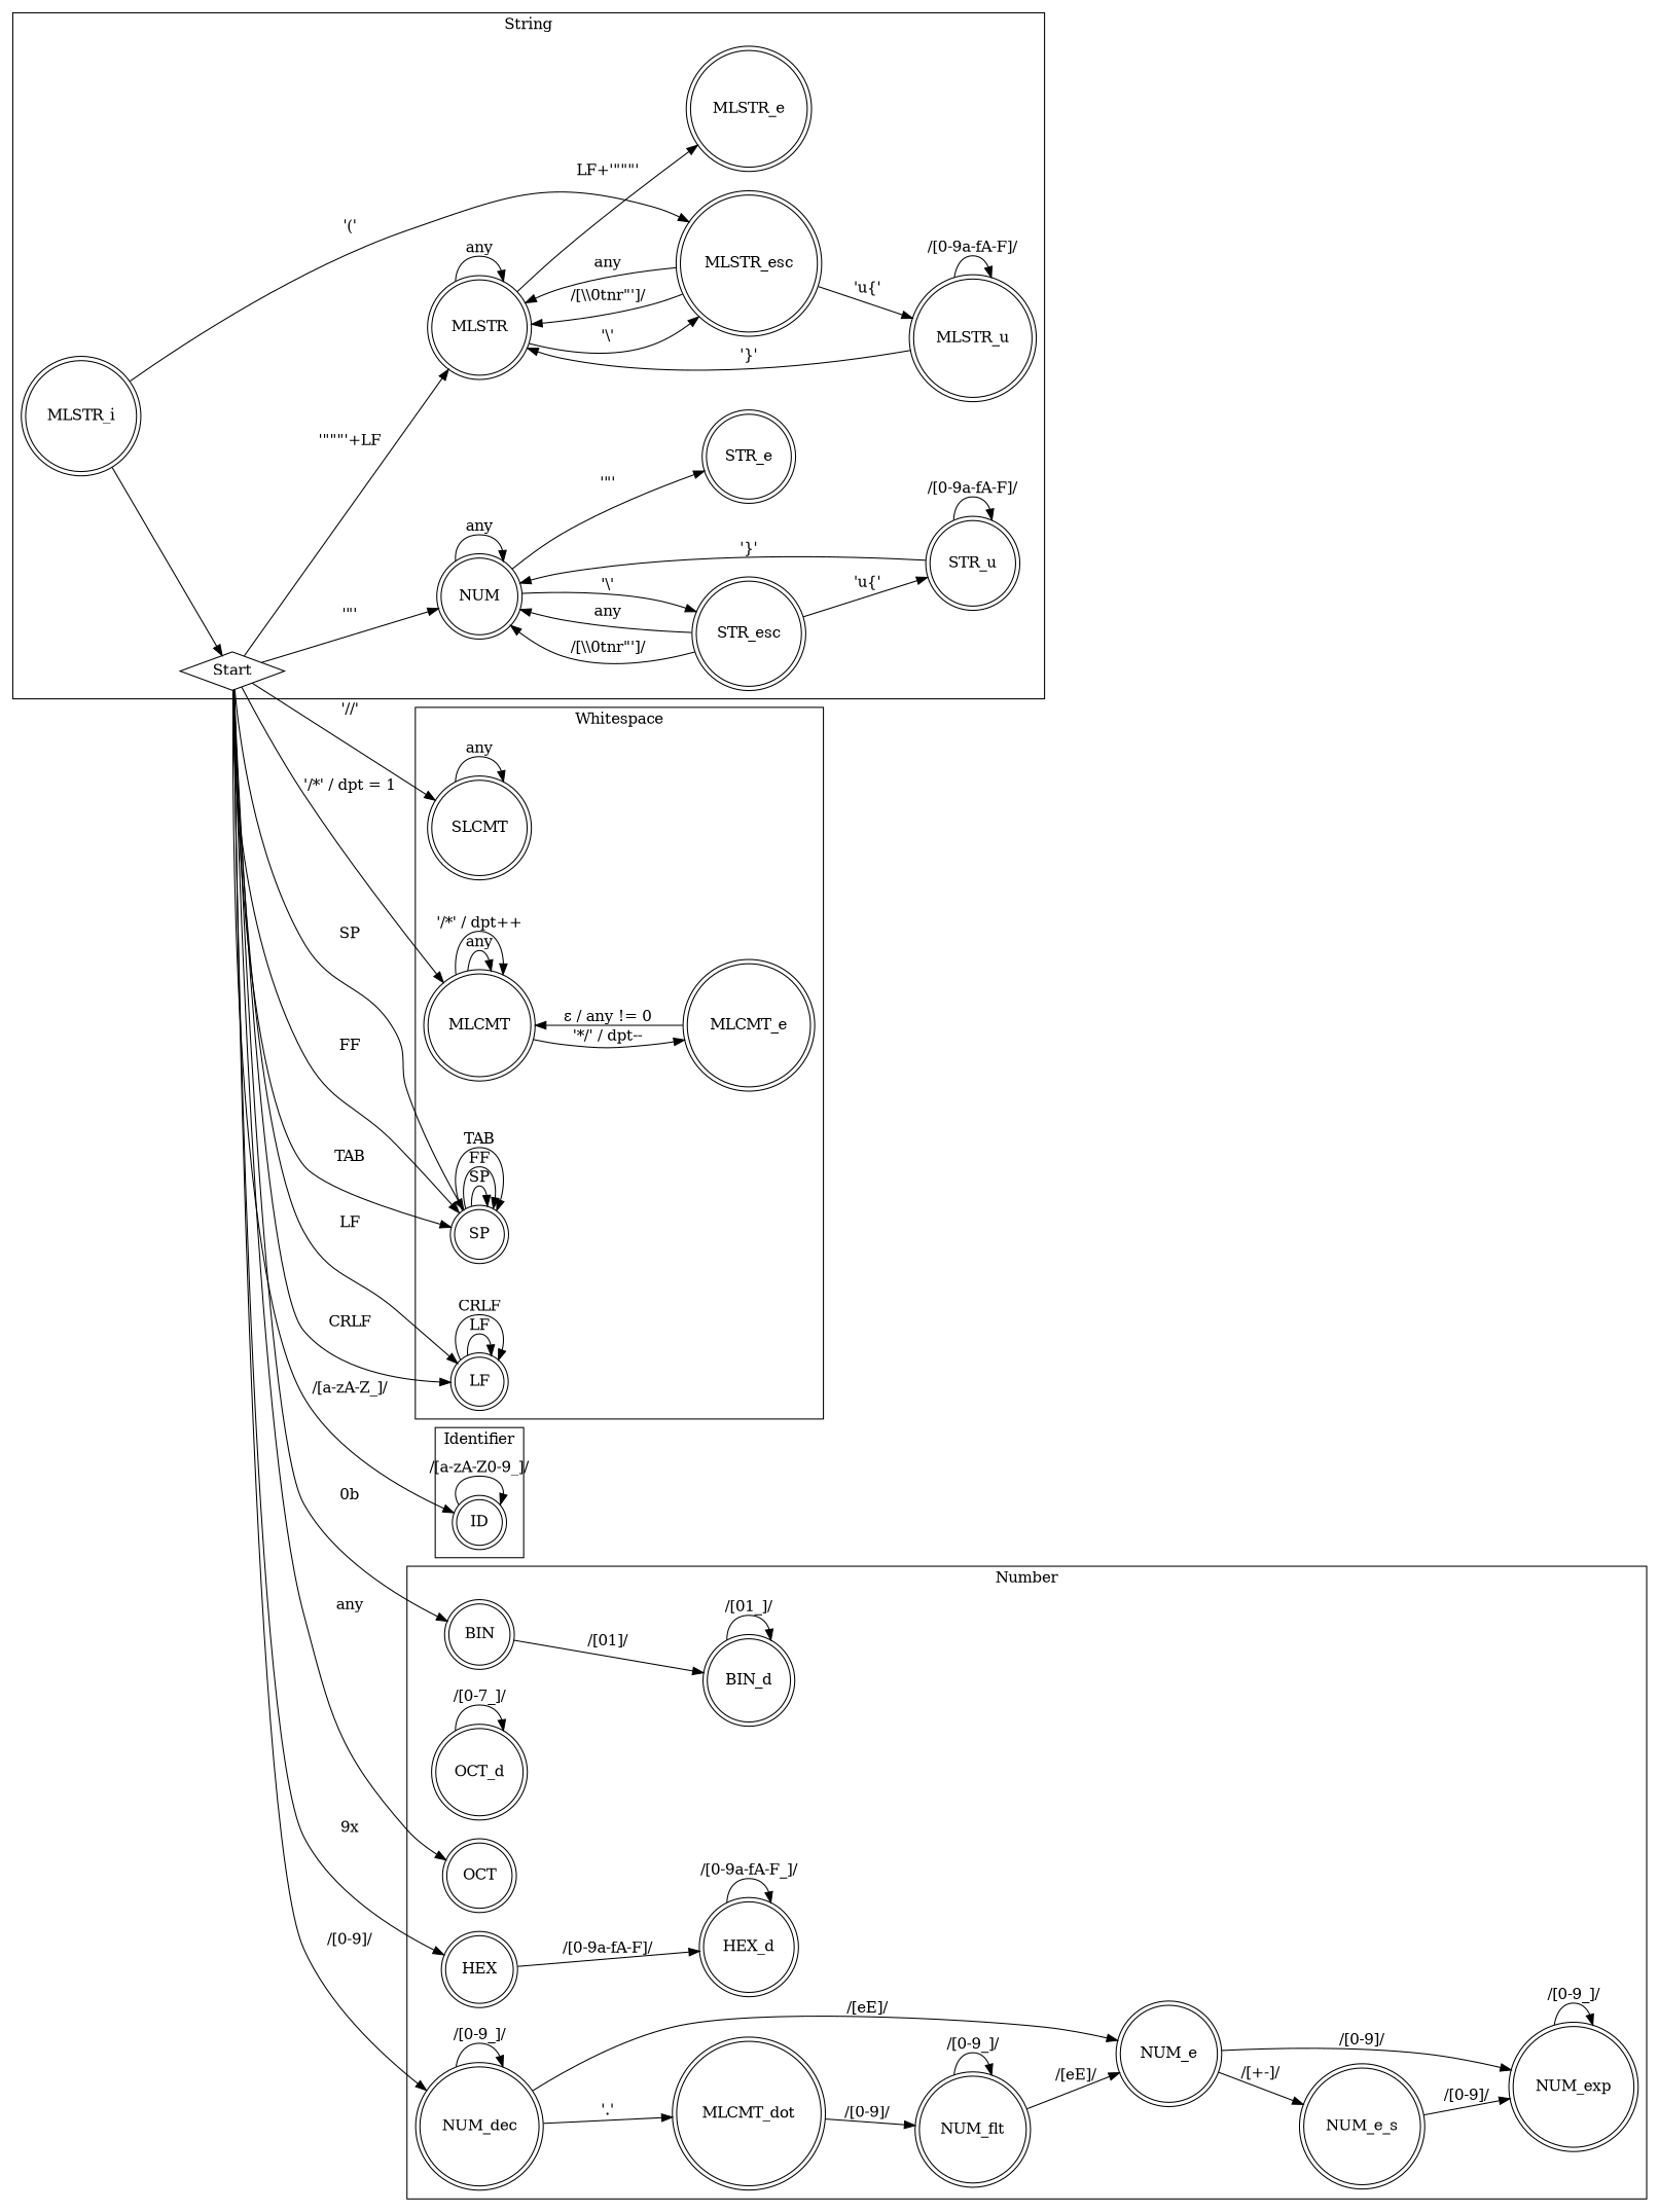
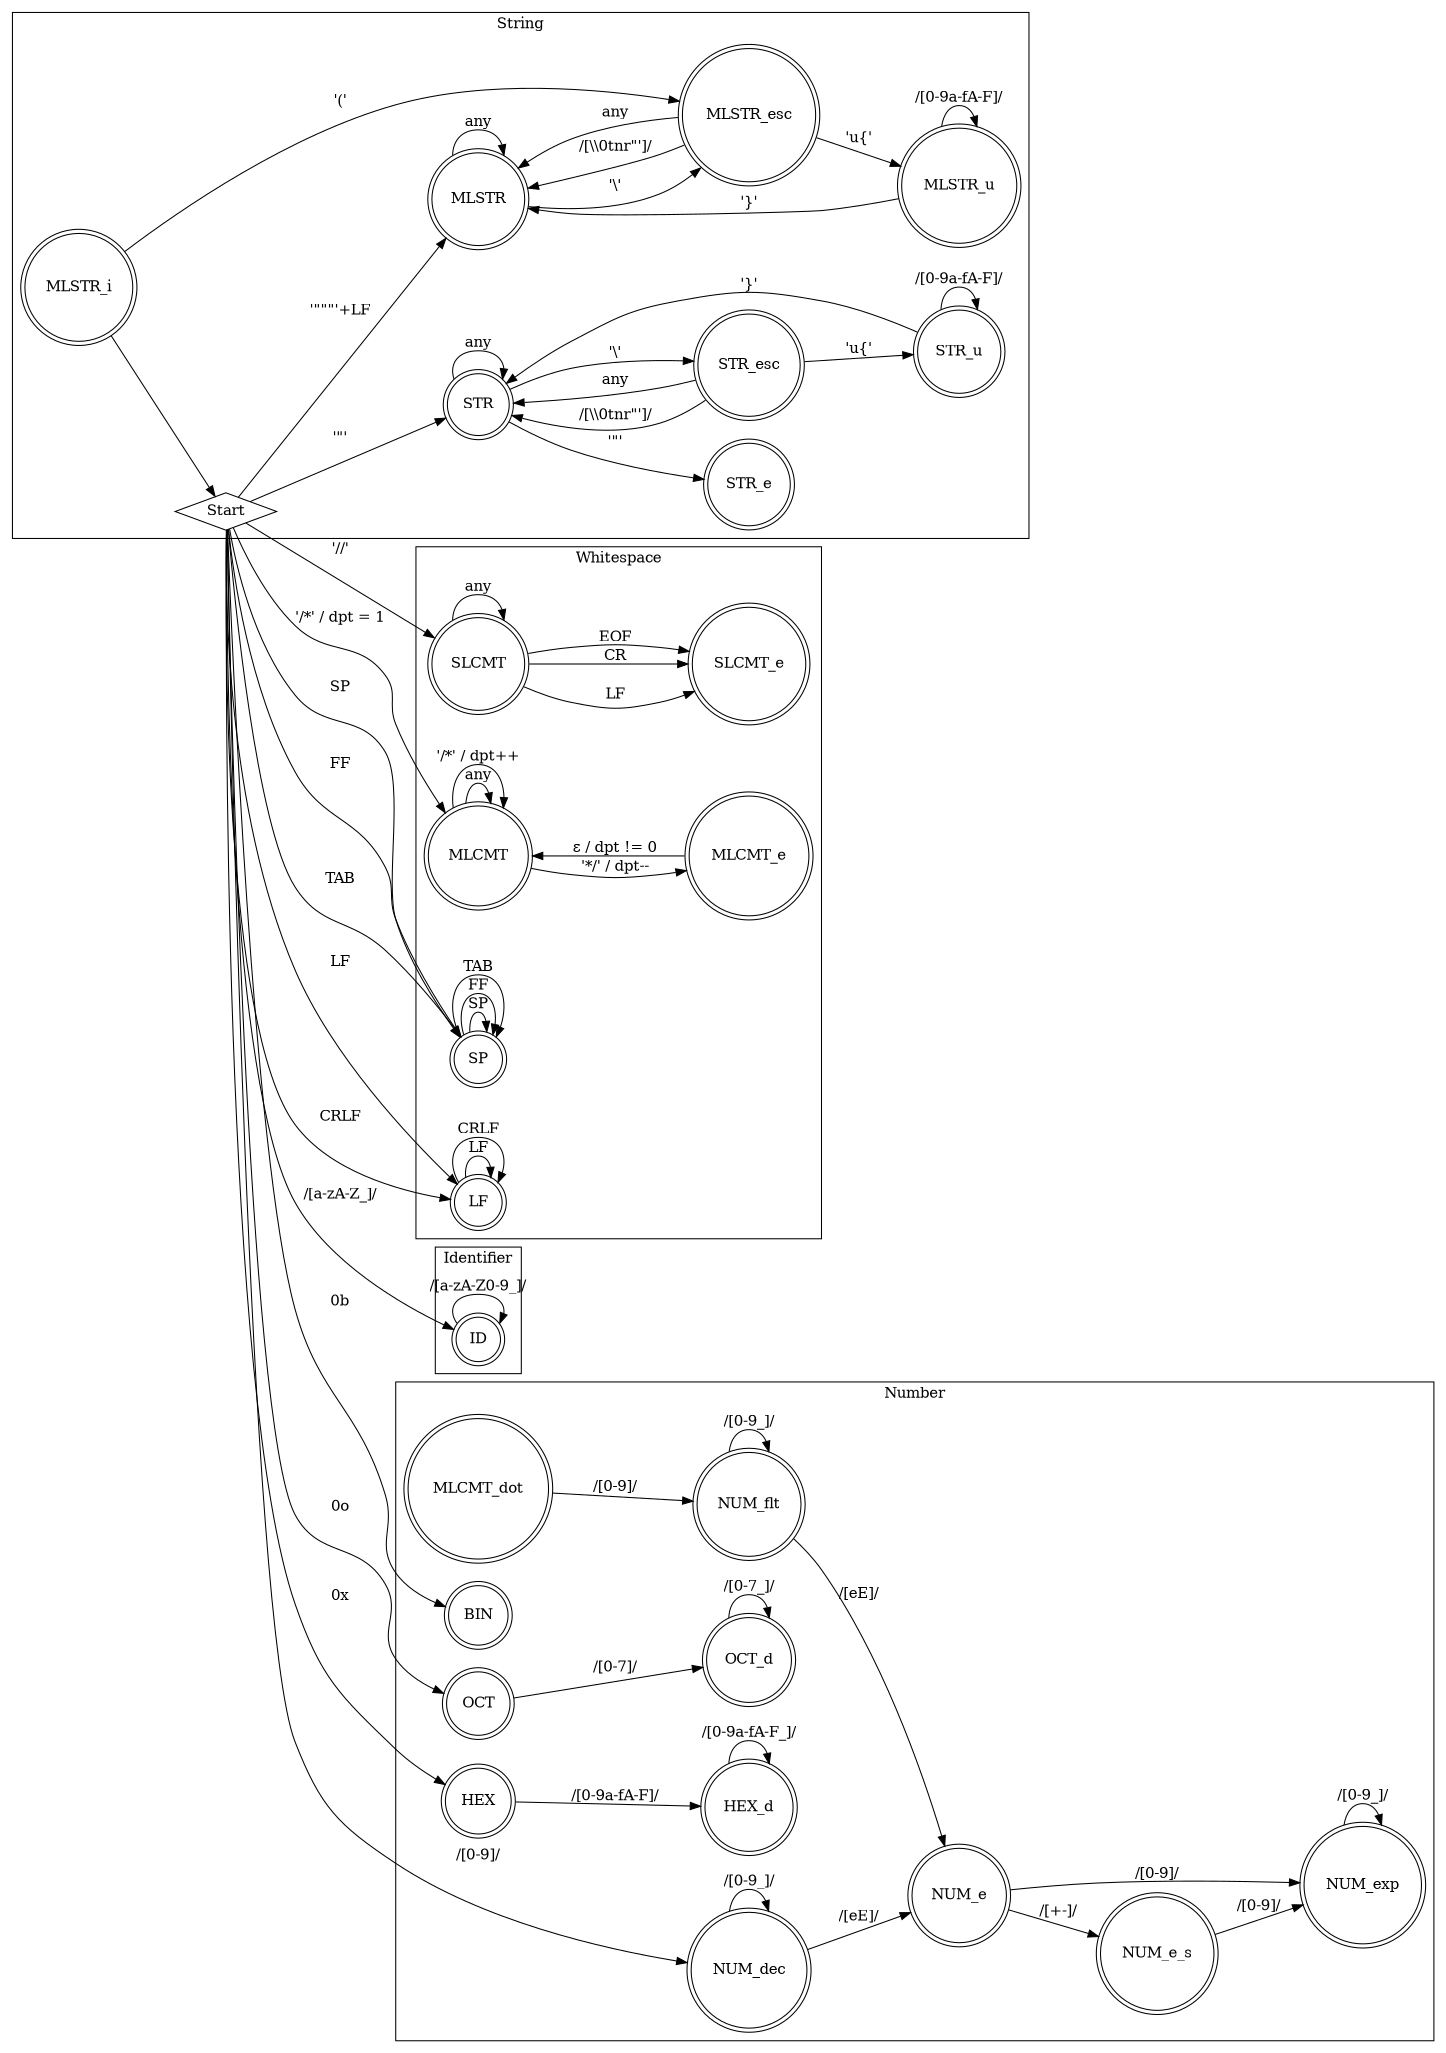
  digraph {
    rankdir=LR
    node [shape=doublecircle]
    SLCMT
+   SLCMT_e
    MLCMT
    MLCMT_e
    SP
    LF
    Start [shape=diamond]
    ID
    NUM_flt
    n10 [label=MLCMT_dot]
    NUM_e
    NUM_e_s
    NUM_exp
-   BIN_d
    BIN
    OCT_d
    OCT
    HEX_d
    HEX
    NUM_dec
-   STR [label=NUM]
+   STR
    STR_esc
    STR_e
    MLSTR
    MLSTR_esc
-   MLSTR_e
    STR_u
    MLSTR_u
    MLSTR_i
    subgraph sub_1 {
      Start
      subgraph cluster_2 {
        label=Whitespace
        SLCMT
+       SLCMT_e
        MLCMT
        MLCMT_e
        SP
        LF
      }
    }
    subgraph sub_3 {
      Start
      subgraph cluster_4 {
        label=Identifier
        ID
      }
    }
    subgraph sub_5 {
      Start
      subgraph cluster_6 {
        label=Number
        NUM_flt
        n10
        NUM_e
        NUM_e_s
        NUM_exp
-       BIN_d
        BIN
        OCT_d
        OCT
        HEX_d
        HEX
        NUM_dec
      }
    }
    subgraph sub_7 {
      subgraph cluster_8 {
        label=String
        Start
        STR
        STR_esc
        STR_e
        MLSTR
        MLSTR_esc
-       MLSTR_e
        STR_u
        MLSTR_u
        MLSTR_i
      }
    }
    SLCMT -> SLCMT [label=any]
+   SLCMT -> SLCMT_e [label=LF]
+   SLCMT -> SLCMT_e [label=CR]
+   SLCMT -> SLCMT_e [label=EOF]
    MLCMT -> MLCMT [label=any]
    MLCMT -> MLCMT [label="'/*' / dpt++"]
    MLCMT -> MLCMT_e [label="'*/' / dpt--"]
-   MLCMT_e -> MLCMT [label="ε / any != 0"]
+   MLCMT_e -> MLCMT [label="ε / dpt != 0"]
    SP -> SP [label=SP]
    SP -> SP [label=FF]
    SP -> SP [label=TAB]
    LF -> LF [label=LF]
    LF -> LF [label=CRLF]
    Start -> SLCMT [label="'//'"]
    Start -> MLCMT [label="'/*' / dpt = 1"]
    Start -> SP [label=SP]
    Start -> SP [label=FF]
    Start -> SP [label=TAB]
    Start -> LF [label=LF]
    Start -> LF [label=CRLF]
    Start -> ID [label="/[a-zA-Z_]/"]
    Start -> BIN [label="0b"]
-   Start -> OCT [label=any]
-   Start -> HEX [label="9x"]
+   Start -> OCT [label="0o"]
+   Start -> HEX [label="0x"]
    Start -> NUM_dec [label="/[0-9]/"]
    Start -> STR [label="'\"'"]
    Start -> MLSTR [label="'\"\"\"'+LF"]
    ID -> ID [label="/[a-zA-Z0-9_]/"]
    NUM_flt -> NUM_flt [label="/[0-9_]/"]
    NUM_flt -> NUM_e [label="/[eE]/"]
    n10 -> NUM_flt [label="/[0-9]/"]
    NUM_e -> NUM_e_s [label="/[+-]/"]
    NUM_e -> NUM_exp [label="/[0-9]/"]
    NUM_e_s -> NUM_exp [label="/[0-9]/"]
    NUM_exp -> NUM_exp [label="/[0-9_]/"]
-   BIN_d -> BIN_d [label="/[01_]/"]
-   BIN -> BIN_d [label="/[01]/"]
    OCT_d -> OCT_d [label="/[0-7_]/"]
+   OCT -> OCT_d [label="/[0-7]/"]
    HEX_d -> HEX_d [label="/[0-9a-fA-F_]/"]
    HEX -> HEX_d [label="/[0-9a-fA-F]/"]
-   NUM_dec -> n10 [label="'.'"]
    NUM_dec -> NUM_e [label="/[eE]/"]
    NUM_dec -> NUM_dec [label="/[0-9_]/"]
    STR -> STR [label=any]
    STR -> STR_esc [label="'\\'"]
    STR -> STR_e [label="'\"'"]
    STR_esc -> STR [label="/[\\\\0tnr\"']/"]
    STR_esc -> STR [label=any]
    STR_esc -> STR_u [label="'u{'"]
    MLSTR -> MLSTR [label=any]
    MLSTR -> MLSTR_esc [label="'\\'"]
-   MLSTR -> MLSTR_e [label="LF+'\"\"\"'"]
    MLSTR_esc -> MLSTR [label="/[\\\\0tnr\"']/"]
    MLSTR_esc -> MLSTR [label=any]
    MLSTR_esc -> MLSTR_u [label="'u{'"]
    STR_u -> STR [label="'}'"]
    STR_u -> STR_u [label="/[0-9a-fA-F]/"]
    MLSTR_u -> MLSTR [label="'}'"]
    MLSTR_u -> MLSTR_u [label="/[0-9a-fA-F]/"]
    MLSTR_i -> Start
    MLSTR_i -> MLSTR_esc [label="'('"]
  }
